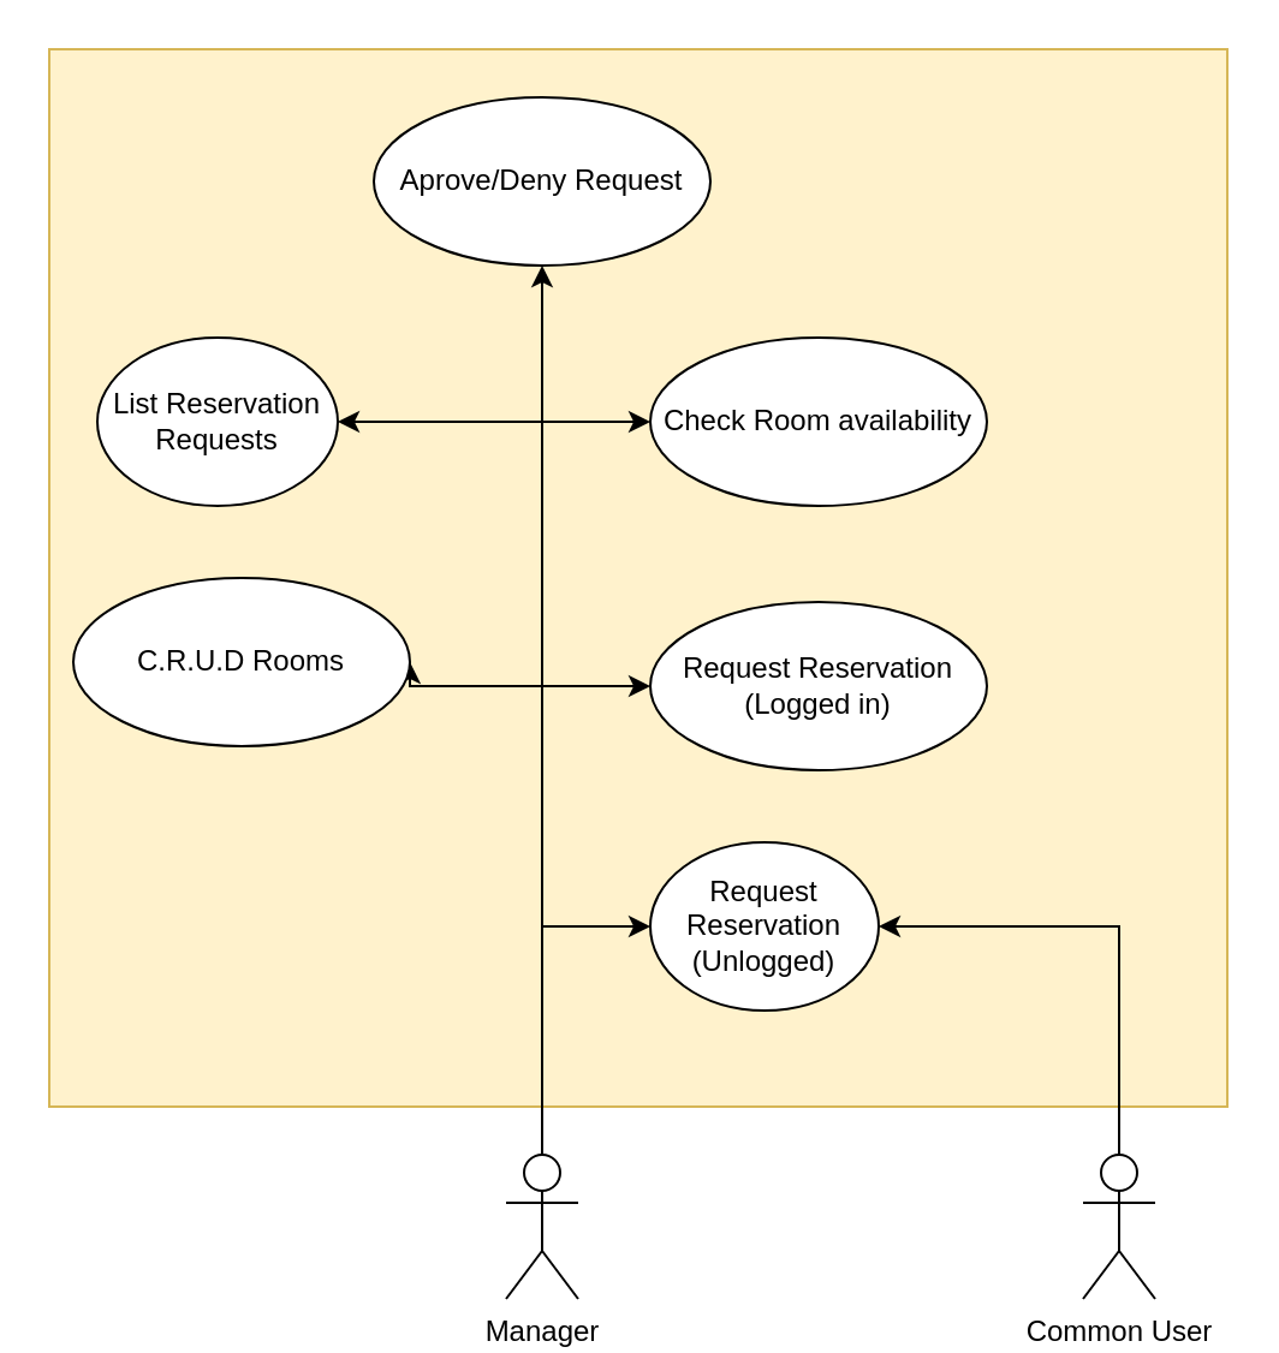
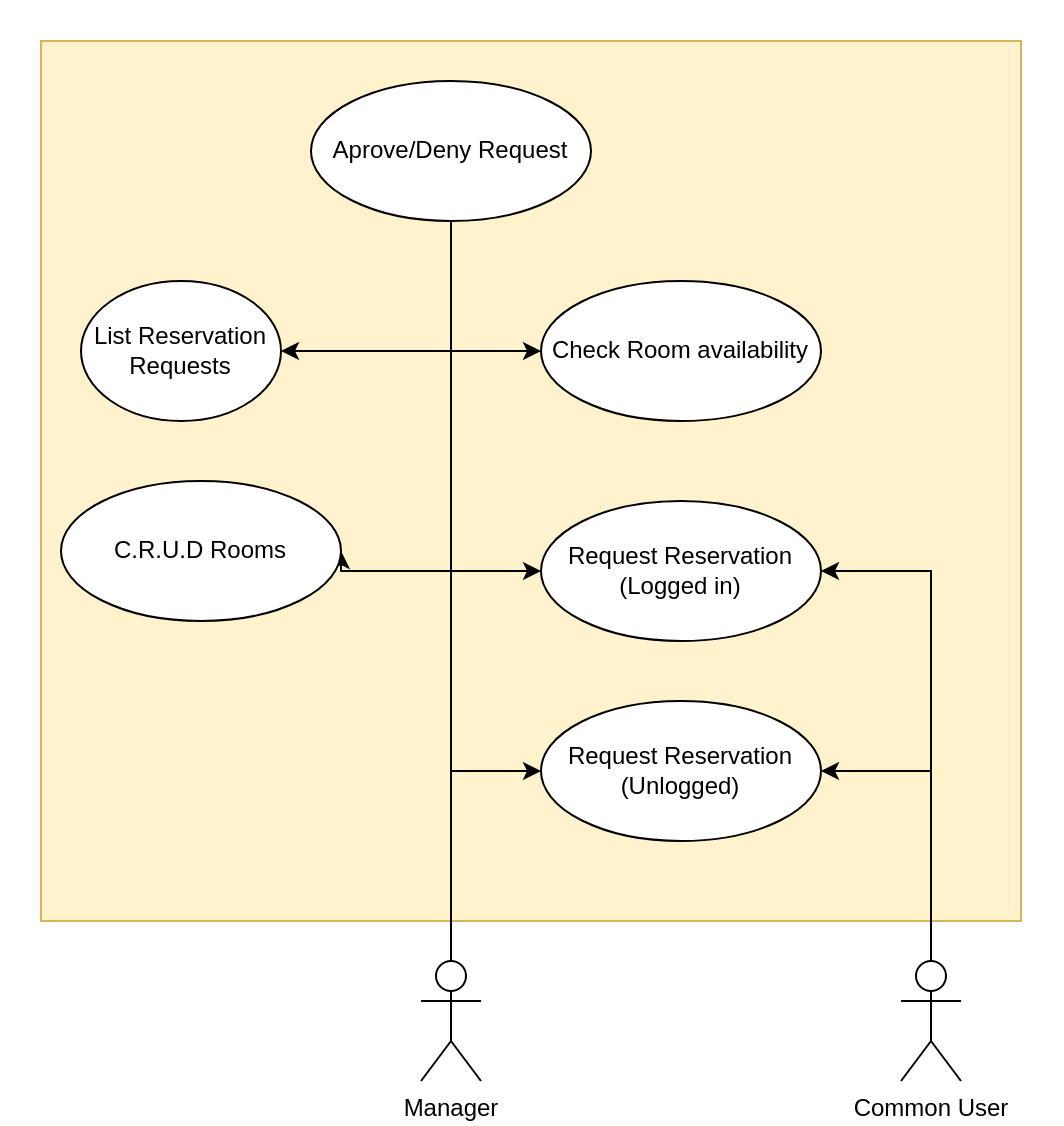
  <mxCell id="0" />
  <mxCell id="1" parent="0" />
  <mxCell id="2" value="" style="rounded=0;whiteSpace=wrap;html=1;fillColor=#fff2cc;strokeColor=#d6b656;" parent="1" vertex="1"><mxGeometry x="20" y="20" width="490" height="440" as="geometry" /></mxCell>
- <mxCell id="3" style="edgeStyle=orthogonalEdgeStyle;rounded=0;orthogonalLoop=1;jettySize=auto;html=1;entryX=0.5;entryY=1;entryDx=0;entryDy=0;" parent="1" source="9" target="16" edge="1"><mxGeometry relative="1" as="geometry"><Array as="points" /></mxGeometry></mxCell>
+ <mxCell id="3" style="edgeStyle=orthogonalEdgeStyle;rounded=0;orthogonalLoop=1;jettySize=auto;html=1;entryX=0.5;entryY=1;entryDx=0;entryDy=0;endArrow=none;" parent="1" source="9" target="16" edge="1"><mxGeometry relative="1" as="geometry"><Array as="points" /></mxGeometry></mxCell>
  <mxCell id="4" style="edgeStyle=orthogonalEdgeStyle;rounded=0;orthogonalLoop=1;jettySize=auto;html=1;entryX=1;entryY=0.5;entryDx=0;entryDy=0;" parent="1" target="14" edge="1"><mxGeometry relative="1" as="geometry"><Array as="points"><mxPoint x="225" y="175" /></Array><mxPoint x="225" y="490" as="sourcePoint" /><mxPoint x="130" y="195" as="targetPoint" /></mxGeometry></mxCell>
  <mxCell id="5" style="edgeStyle=orthogonalEdgeStyle;rounded=0;orthogonalLoop=1;jettySize=auto;html=1;entryX=1;entryY=0.5;entryDx=0;entryDy=0;" parent="1" source="9" target="15" edge="1"><mxGeometry relative="1" as="geometry"><Array as="points"><mxPoint x="225" y="285" /></Array></mxGeometry></mxCell>
  <mxCell id="6" style="edgeStyle=orthogonalEdgeStyle;rounded=0;orthogonalLoop=1;jettySize=auto;html=1;entryX=0;entryY=0.5;entryDx=0;entryDy=0;" parent="1" source="9" target="17" edge="1"><mxGeometry relative="1" as="geometry"><Array as="points"><mxPoint x="225" y="285" /></Array></mxGeometry></mxCell>
  <mxCell id="7" style="edgeStyle=orthogonalEdgeStyle;rounded=0;orthogonalLoop=1;jettySize=auto;html=1;entryX=0;entryY=0.5;entryDx=0;entryDy=0;" parent="1" source="9" target="13" edge="1"><mxGeometry relative="1" as="geometry"><Array as="points"><mxPoint x="225" y="175" /></Array></mxGeometry></mxCell>
  <mxCell id="8" style="edgeStyle=orthogonalEdgeStyle;rounded=0;orthogonalLoop=1;jettySize=auto;html=1;entryX=0;entryY=0.5;entryDx=0;entryDy=0;" parent="1" source="9" target="18" edge="1"><mxGeometry relative="1" as="geometry"><Array as="points"><mxPoint x="225" y="385" /></Array></mxGeometry></mxCell>
  <mxCell id="9" value="Manager" style="shape=umlActor;verticalLabelPosition=bottom;verticalAlign=top;html=1;outlineConnect=0;" parent="1" vertex="1"><mxGeometry x="210" y="480" width="30" height="60" as="geometry" /></mxCell>
+ <mxCell id="10" style="edgeStyle=orthogonalEdgeStyle;rounded=0;orthogonalLoop=1;jettySize=auto;html=1;entryX=1;entryY=0.5;entryDx=0;entryDy=0;" parent="1" source="12" target="17" edge="1"><mxGeometry relative="1" as="geometry"><Array as="points"><mxPoint x="465" y="285" /></Array></mxGeometry></mxCell>
  <mxCell id="11" style="edgeStyle=orthogonalEdgeStyle;rounded=0;orthogonalLoop=1;jettySize=auto;html=1;entryX=1;entryY=0.5;entryDx=0;entryDy=0;" parent="1" source="12" target="18" edge="1"><mxGeometry relative="1" as="geometry"><mxPoint x="460" y="530" as="targetPoint" /><Array as="points"><mxPoint x="465" y="385" /></Array></mxGeometry></mxCell>
  <mxCell id="12" value="Common User" style="shape=umlActor;verticalLabelPosition=bottom;verticalAlign=top;html=1;outlineConnect=0;" parent="1" vertex="1"><mxGeometry x="450" y="480" width="30" height="60" as="geometry" /></mxCell>
  <mxCell id="13" value="Check Room&amp;nbsp;availability" style="ellipse;whiteSpace=wrap;html=1;" parent="1" vertex="1"><mxGeometry x="270" y="140" width="140" height="70" as="geometry" /></mxCell>
  <mxCell id="14" value="List Reservation Requests" style="ellipse;whiteSpace=wrap;html=1;" parent="1" vertex="1"><mxGeometry x="40" y="140" width="100" height="70" as="geometry" /></mxCell>
  <mxCell id="15" value="C.R.U.D Rooms" style="ellipse;whiteSpace=wrap;html=1;" parent="1" vertex="1"><mxGeometry x="30" y="240" width="140" height="70" as="geometry" /></mxCell>
  <mxCell id="16" value="Aprove/Deny Request" style="ellipse;whiteSpace=wrap;html=1;" parent="1" vertex="1"><mxGeometry x="155" y="40" width="140" height="70" as="geometry" /></mxCell>
  <mxCell id="17" value="Request Reservation&lt;div&gt;(Logged in)&lt;/div&gt;" style="ellipse;whiteSpace=wrap;html=1;" parent="1" vertex="1"><mxGeometry x="270" y="250" width="140" height="70" as="geometry" /></mxCell>
- <mxCell id="18" value="Request Reservation&lt;div&gt;(Unlogged)&lt;/div&gt;" style="ellipse;whiteSpace=wrap;html=1;" parent="1" vertex="1"><mxGeometry x="270" y="350" width="95" height="70" as="geometry" /></mxCell>
+ <mxCell id="18" value="Request Reservation&lt;div&gt;(Unlogged)&lt;/div&gt;" style="ellipse;whiteSpace=wrap;html=1;" parent="1" vertex="1"><mxGeometry x="270" y="350" width="140" height="70" as="geometry" /></mxCell>
